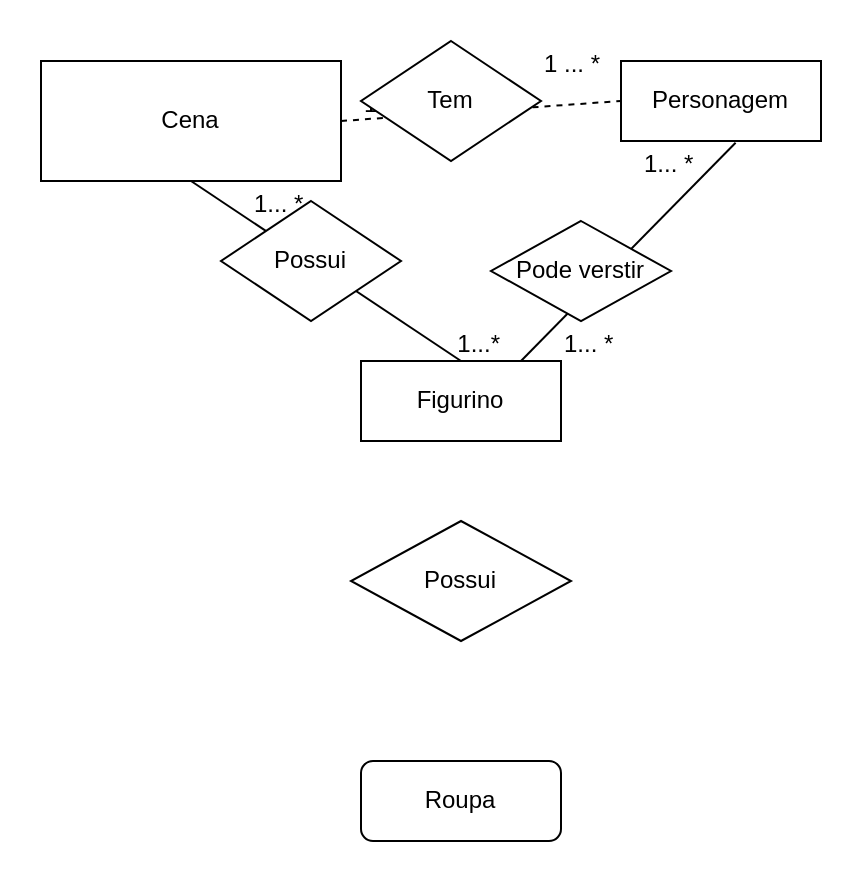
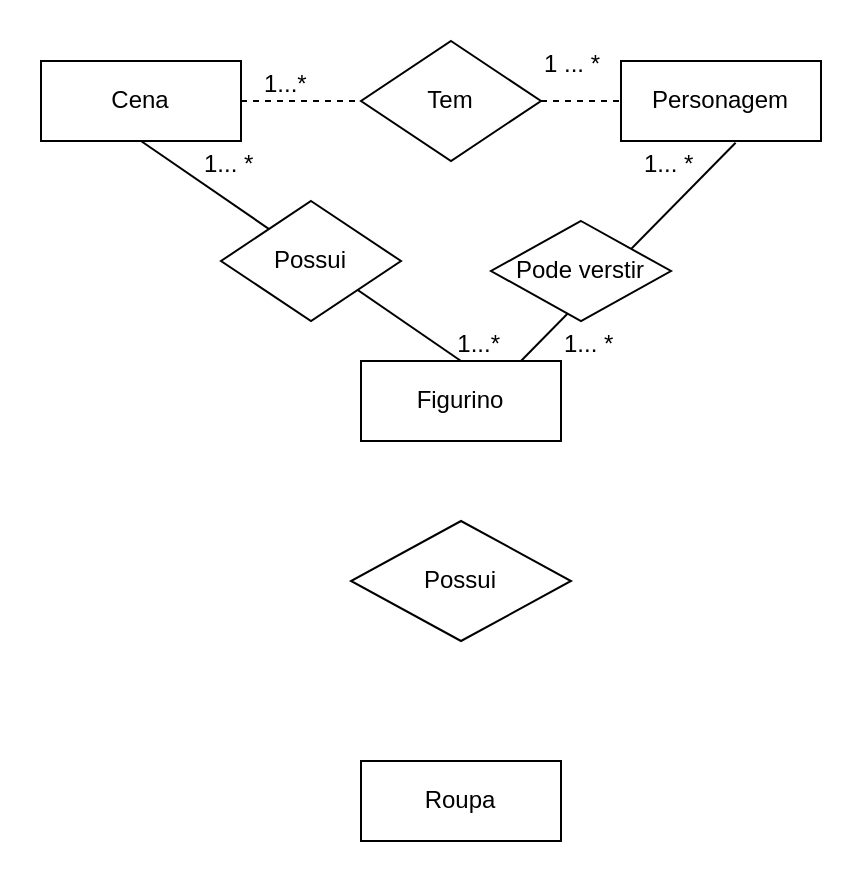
  <mxCell id="0" />
  <mxCell id="1" parent="0" />
- <mxCell id="2" value="Cena" style="whiteSpace=wrap;html=1;align=center;" vertex="1" parent="1"><mxGeometry x="20" y="30" width="150" height="60" as="geometry" /></mxCell>
+ <mxCell id="2" value="Cena" style="whiteSpace=wrap;html=1;align=center;" vertex="1" parent="1"><mxGeometry x="20" y="30" width="100" height="40" as="geometry" /></mxCell>
  <mxCell id="3" value="Personagem" style="whiteSpace=wrap;html=1;align=center;" vertex="1" parent="1"><mxGeometry x="310" y="30" width="100" height="40" as="geometry" /></mxCell>
  <mxCell id="4" value="" style="endArrow=none;html=1;rounded=0;exitX=1;exitY=0.5;exitDx=0;exitDy=0;entryX=0;entryY=0.5;entryDx=0;entryDy=0;dashed=1;" edge="1" parent="1" source="2" target="3"><mxGeometry relative="1" as="geometry"><mxPoint x="140" y="160" as="sourcePoint" /><mxPoint x="300" y="160" as="targetPoint" /></mxGeometry></mxCell>
  <mxCell id="5" value="1...*" style="resizable=0;html=1;align=left;verticalAlign=bottom;" connectable="0" vertex="1" parent="4"><mxGeometry x="-1" relative="1" as="geometry"><mxPoint x="10" as="offset" /></mxGeometry></mxCell>
  <mxCell id="6" value="1 ... *" style="resizable=0;html=1;align=right;verticalAlign=bottom;" connectable="0" vertex="1" parent="4"><mxGeometry x="1" relative="1" as="geometry"><mxPoint x="-10" y="-10" as="offset" /></mxGeometry></mxCell>
  <mxCell id="7" value="Tem" style="shape=rhombus;perimeter=rhombusPerimeter;whiteSpace=wrap;html=1;align=center;" vertex="1" parent="1"><mxGeometry x="180" y="20" width="90" height="60" as="geometry" /></mxCell>
- <mxCell id="8" value="Roupa" style="whiteSpace=wrap;html=1;align=center;rounded=1;" vertex="1" parent="1"><mxGeometry x="180" y="380" width="100" height="40" as="geometry" /></mxCell>
+ <mxCell id="8" value="Roupa" style="whiteSpace=wrap;html=1;align=center;" vertex="1" parent="1"><mxGeometry x="180" y="380" width="100" height="40" as="geometry" /></mxCell>
  <mxCell id="9" value="Figurino" style="whiteSpace=wrap;html=1;align=center;" vertex="1" parent="1"><mxGeometry x="180" y="180" width="100" height="40" as="geometry" /></mxCell>
  <mxCell id="10" value="" style="endArrow=none;html=1;rounded=0;exitX=0.5;exitY=1;exitDx=0;exitDy=0;entryX=0.5;entryY=0;entryDx=0;entryDy=0;" edge="1" parent="1" source="2" target="9"><mxGeometry relative="1" as="geometry"><mxPoint x="140" y="160" as="sourcePoint" /><mxPoint x="300" y="160" as="targetPoint" /></mxGeometry></mxCell>
  <mxCell id="11" value="1... *" style="resizable=0;html=1;align=left;verticalAlign=bottom;" connectable="0" vertex="1" parent="10"><mxGeometry x="-1" relative="1" as="geometry"><mxPoint x="30" y="20" as="offset" /></mxGeometry></mxCell>
  <mxCell id="12" value="1...*" style="resizable=0;html=1;align=right;verticalAlign=bottom;" connectable="0" vertex="1" parent="10"><mxGeometry x="1" relative="1" as="geometry"><mxPoint x="20" as="offset" /></mxGeometry></mxCell>
  <mxCell id="13" value="Possui" style="shape=rhombus;perimeter=rhombusPerimeter;whiteSpace=wrap;html=1;align=center;" vertex="1" parent="1"><mxGeometry x="110" y="100" width="90" height="60" as="geometry" /></mxCell>
  <mxCell id="14" value="" style="endArrow=none;html=1;rounded=0;entryX=0.573;entryY=1.021;entryDx=0;entryDy=0;entryPerimeter=0;" edge="1" parent="1" target="3"><mxGeometry relative="1" as="geometry"><mxPoint x="260" y="180" as="sourcePoint" /><mxPoint x="365" y="80" as="targetPoint" /></mxGeometry></mxCell>
  <mxCell id="15" value="1... *" style="resizable=0;html=1;align=left;verticalAlign=bottom;" connectable="0" vertex="1" parent="14"><mxGeometry x="-1" relative="1" as="geometry"><mxPoint x="20" as="offset" /></mxGeometry></mxCell>
  <mxCell id="16" value="1... *" style="resizable=0;html=1;align=left;verticalAlign=bottom;" connectable="0" vertex="1" parent="1"><mxGeometry x="320" y="90" as="geometry" /></mxCell>
  <mxCell id="17" value="Pode verstir" style="shape=rhombus;perimeter=rhombusPerimeter;whiteSpace=wrap;html=1;align=center;" vertex="1" parent="1"><mxGeometry x="245" y="110" width="90" height="50" as="geometry" /></mxCell>
  <mxCell id="18" value="Possui" style="shape=rhombus;perimeter=rhombusPerimeter;whiteSpace=wrap;html=1;align=center;" vertex="1" parent="1"><mxGeometry x="175" y="260" width="110" height="60" as="geometry" /></mxCell>
